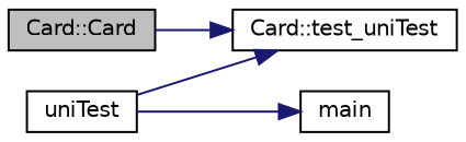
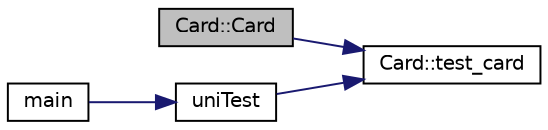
  digraph {
    rankdir=RL
    node [color=black fillcolor=white fontname=Helvetica fontsize=10 shape=record style=filled]
    edge [color=midnightblue dir=back fontname=Helvetica fontsize=10 labelfontname=Helvetica labelfontsize=10 style=solid]
    n1 [fillcolor=grey75 fontcolor=black height=0.2 label="Card::Card" width=0.4]
-   n2 [height=0.2 label="Card::test_uniTest" width=0.4]
+   n2 [height=0.2 label="Card::test_card" width=0.4]
    n3 [height=0.2 label=uniTest width=0.4]
    n4 [height=0.2 label=main width=0.4]
    n2 -> n1
    n2 -> n3
-   n4 -> n3
+   n3 -> n4
  }
